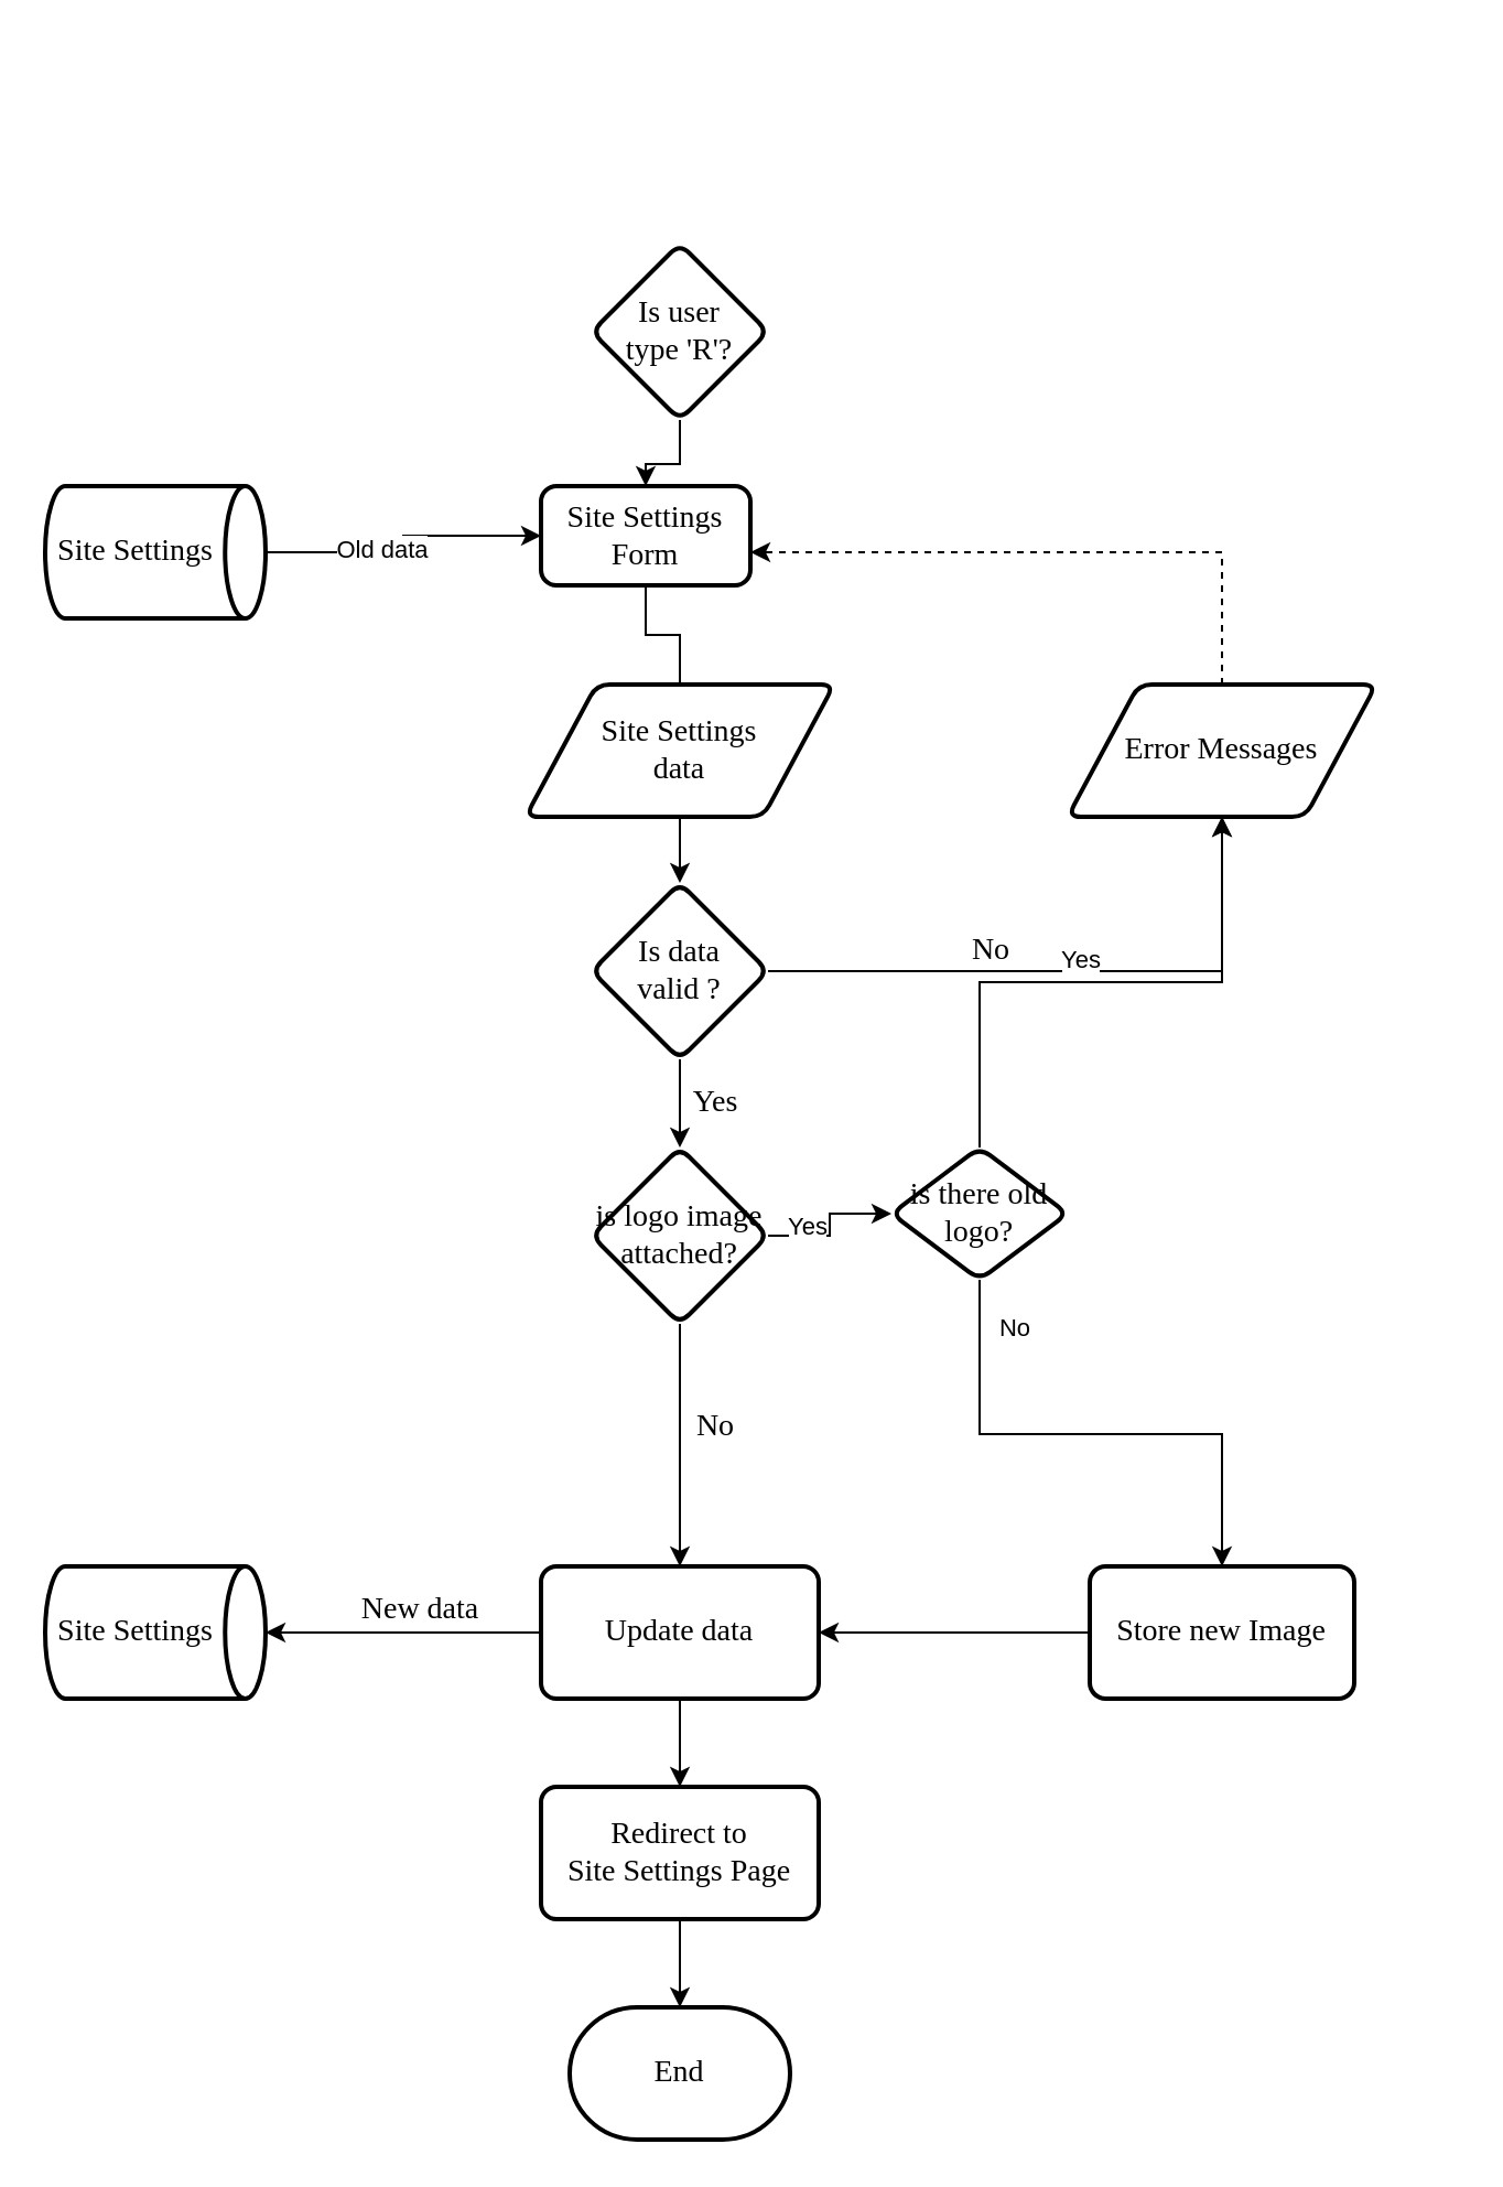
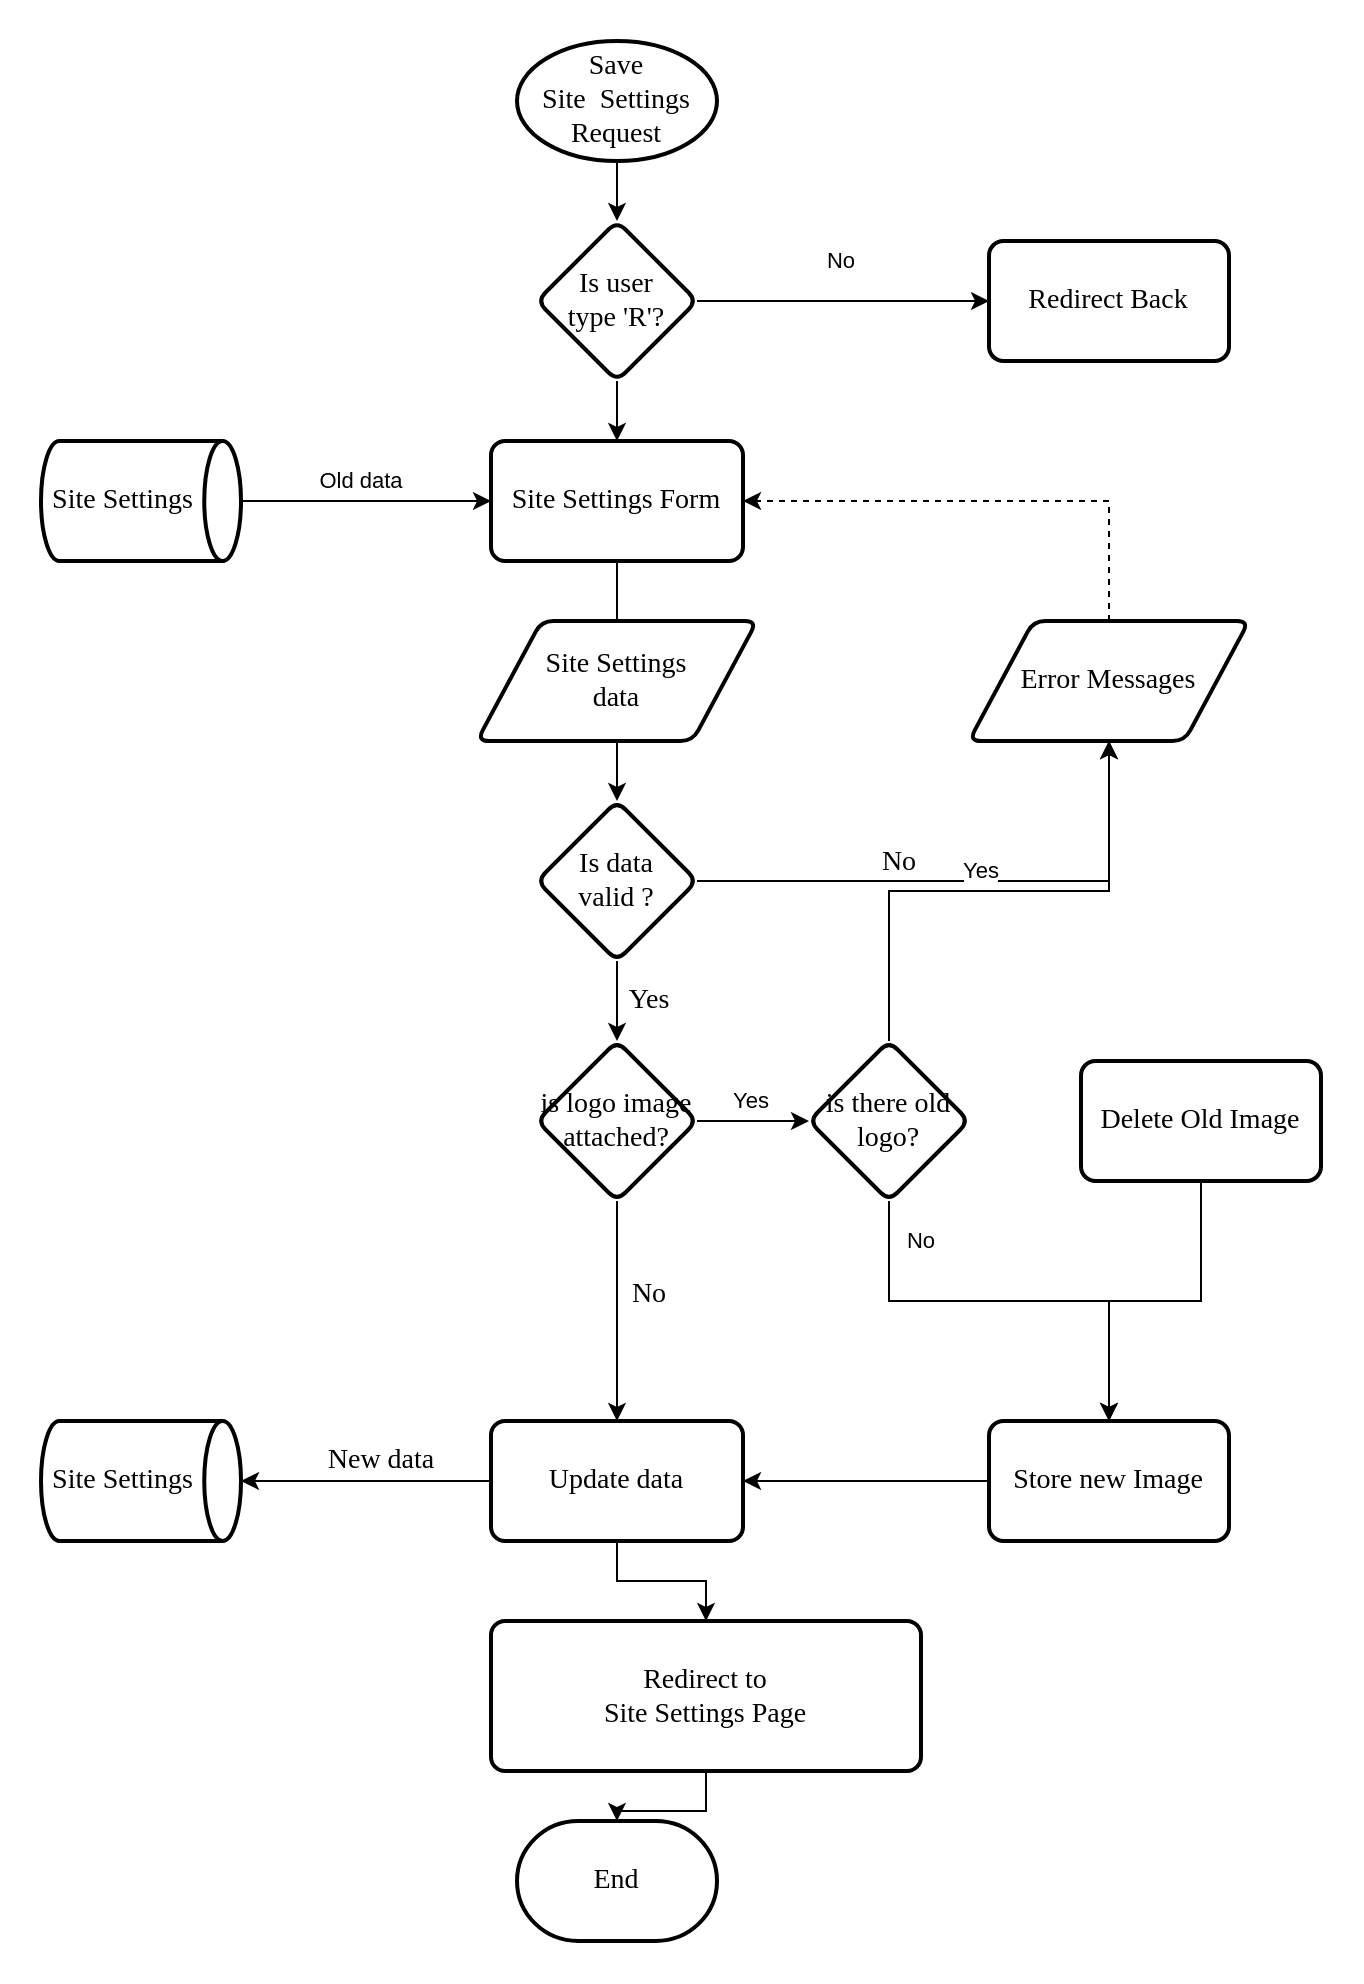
  <mxCell id="0" />
  <mxCell id="1" parent="0" />
+ <mxCell id="2" value="" style="edgeStyle=orthogonalEdgeStyle;rounded=0;orthogonalLoop=1;jettySize=auto;html=1;" parent="1" source="3" target="26" edge="1"><mxGeometry relative="1" as="geometry"><mxPoint x="308" y="110" as="targetPoint" /></mxGeometry></mxCell>
+ <mxCell id="3" value="Save &lt;br&gt;Site&amp;nbsp; Settings&lt;br&gt;Request" style="strokeWidth=2;html=1;shape=mxgraph.flowchart.start_1;whiteSpace=wrap;fontFamily=Times New Roman;fontSize=14;" parent="1" vertex="1"><mxGeometry x="258" y="20" width="100" height="60" as="geometry" /></mxCell>
  <mxCell id="4" style="edgeStyle=orthogonalEdgeStyle;rounded=0;orthogonalLoop=1;jettySize=auto;html=1;fontFamily=Times New Roman;fontSize=14;endArrow=none;" parent="1" source="11" target="6" edge="1"><mxGeometry relative="1" as="geometry"><mxPoint x="308" y="280" as="sourcePoint" /></mxGeometry></mxCell>
  <mxCell id="5" value="" style="edgeStyle=orthogonalEdgeStyle;rounded=0;orthogonalLoop=1;jettySize=auto;html=1;fontFamily=Times New Roman;fontSize=14;" parent="1" source="6" target="10" edge="1"><mxGeometry relative="1" as="geometry" /></mxCell>
  <mxCell id="6" value="Site Settings &lt;br&gt;data" style="shape=parallelogram;html=1;strokeWidth=2;perimeter=parallelogramPerimeter;whiteSpace=wrap;rounded=1;arcSize=12;size=0.23;fontFamily=Times New Roman;fontSize=14;" parent="1" vertex="1"><mxGeometry x="238" y="310" width="140" height="60" as="geometry" /></mxCell>
  <mxCell id="7" style="edgeStyle=orthogonalEdgeStyle;rounded=0;orthogonalLoop=1;jettySize=auto;html=1;fontFamily=Times New Roman;fontSize=14;" parent="1" source="10" target="13" edge="1"><mxGeometry relative="1" as="geometry" /></mxCell>
  <mxCell id="8" value="No" style="edgeLabel;html=1;align=center;verticalAlign=middle;resizable=0;points=[];fontSize=14;fontFamily=Times New Roman;" parent="7" connectable="0" vertex="1"><mxGeometry x="-0.195" y="3" relative="1" as="geometry"><mxPoint x="-11" y="-7" as="offset" /></mxGeometry></mxCell>
  <mxCell id="9" value="Yes" style="edgeStyle=orthogonalEdgeStyle;rounded=0;orthogonalLoop=1;jettySize=auto;html=1;fontFamily=Times New Roman;fontSize=14;" parent="1" source="10" target="16" edge="1"><mxGeometry y="16" relative="1" as="geometry"><mxPoint as="offset" /></mxGeometry></mxCell>
  <mxCell id="10" value="Is data&lt;br&gt;valid ?" style="rhombus;whiteSpace=wrap;html=1;fontSize=14;fontFamily=Times New Roman;strokeWidth=2;rounded=1;arcSize=12;" parent="1" vertex="1"><mxGeometry x="268" y="400" width="80" height="80" as="geometry" /></mxCell>
- <mxCell id="11" value="Site Settings Form" style="rounded=1;whiteSpace=wrap;html=1;absoluteArcSize=1;arcSize=14;strokeWidth=2;fontFamily=Times New Roman;fontSize=14;" parent="1" vertex="1"><mxGeometry x="245" y="220" width="95" height="45" as="geometry" /></mxCell>
+ <mxCell id="11" value="Site Settings Form" style="rounded=1;whiteSpace=wrap;html=1;absoluteArcSize=1;arcSize=14;strokeWidth=2;fontFamily=Times New Roman;fontSize=14;" parent="1" vertex="1"><mxGeometry x="245" y="220" width="126" height="60" as="geometry" /></mxCell>
  <mxCell id="12" style="edgeStyle=orthogonalEdgeStyle;rounded=0;orthogonalLoop=1;jettySize=auto;html=1;fontFamily=Times New Roman;fontSize=14;dashed=1;" parent="1" source="13" target="11" edge="1"><mxGeometry relative="1" as="geometry"><Array as="points"><mxPoint x="554" y="250" /></Array></mxGeometry></mxCell>
  <mxCell id="13" value="Error Messages" style="shape=parallelogram;html=1;strokeWidth=2;perimeter=parallelogramPerimeter;whiteSpace=wrap;rounded=1;arcSize=12;size=0.23;fontFamily=Times New Roman;fontSize=14;" parent="1" vertex="1"><mxGeometry x="484" y="310" width="140" height="60" as="geometry" /></mxCell>
  <mxCell id="14" value="No" style="edgeStyle=orthogonalEdgeStyle;rounded=0;orthogonalLoop=1;jettySize=auto;html=1;fontFamily=Times New Roman;fontSize=14;" parent="1" source="16" target="18" edge="1"><mxGeometry x="-0.143" y="16" relative="1" as="geometry"><mxPoint as="offset" /></mxGeometry></mxCell>
  <mxCell id="15" value="Yes" style="edgeStyle=orthogonalEdgeStyle;rounded=0;orthogonalLoop=1;jettySize=auto;html=1;" parent="1" source="16" target="30" edge="1"><mxGeometry x="-0.03" y="10" relative="1" as="geometry"><mxPoint as="offset" /></mxGeometry></mxCell>
  <mxCell id="16" value="is logo image attached?" style="rhombus;whiteSpace=wrap;html=1;fontSize=14;fontFamily=Times New Roman;strokeWidth=2;rounded=1;arcSize=12;" parent="1" vertex="1"><mxGeometry x="268" y="520" width="80" height="80" as="geometry" /></mxCell>
  <mxCell id="17" style="edgeStyle=orthogonalEdgeStyle;rounded=0;orthogonalLoop=1;jettySize=auto;html=1;fontFamily=Times New Roman;fontSize=14;" parent="1" source="18" target="22" edge="1"><mxGeometry relative="1" as="geometry" /></mxCell>
  <mxCell id="18" value="Update data" style="rounded=1;whiteSpace=wrap;html=1;absoluteArcSize=1;arcSize=14;strokeWidth=2;fontFamily=Times New Roman;fontSize=14;" parent="1" vertex="1"><mxGeometry x="245" y="710" width="126" height="60" as="geometry" /></mxCell>
  <mxCell id="19" value="New data" style="edgeStyle=orthogonalEdgeStyle;rounded=0;orthogonalLoop=1;jettySize=auto;html=1;fontFamily=Times New Roman;fontSize=14;" parent="1" source="18" target="20" edge="1"><mxGeometry x="-0.12" y="-10" relative="1" as="geometry"><mxPoint x="110" y="840" as="sourcePoint" /><mxPoint as="offset" /></mxGeometry></mxCell>
  <mxCell id="20" value="Site Settings&amp;nbsp; &amp;nbsp; &amp;nbsp;" style="strokeWidth=2;html=1;shape=mxgraph.flowchart.direct_data;whiteSpace=wrap;fontFamily=Times New Roman;fontSize=14;" parent="1" vertex="1"><mxGeometry x="20" y="710" width="100" height="60" as="geometry" /></mxCell>
  <mxCell id="21" style="edgeStyle=orthogonalEdgeStyle;rounded=0;orthogonalLoop=1;jettySize=auto;html=1;fontFamily=Times New Roman;fontSize=14;" parent="1" source="22" target="23" edge="1"><mxGeometry relative="1" as="geometry" /></mxCell>
- <mxCell id="22" value="Redirect to &lt;br&gt;Site Settings Page" style="rounded=1;whiteSpace=wrap;html=1;absoluteArcSize=1;arcSize=14;strokeWidth=2;fontFamily=Times New Roman;fontSize=14;" parent="1" vertex="1"><mxGeometry x="245" y="810" width="126" height="60" as="geometry" /></mxCell>
+ <mxCell id="22" value="Redirect to &lt;br&gt;Site Settings Page" style="rounded=1;whiteSpace=wrap;html=1;absoluteArcSize=1;arcSize=14;strokeWidth=2;fontFamily=Times New Roman;fontSize=14;" parent="1" vertex="1"><mxGeometry x="245" y="810" width="215" height="75" as="geometry" /></mxCell>
  <mxCell id="23" value="End" style="strokeWidth=2;html=1;shape=mxgraph.flowchart.terminator;whiteSpace=wrap;fontFamily=Times New Roman;fontSize=14;" parent="1" vertex="1"><mxGeometry x="258" y="910" width="100" height="60" as="geometry" /></mxCell>
+ <mxCell id="24" value="No" style="edgeStyle=orthogonalEdgeStyle;rounded=0;orthogonalLoop=1;jettySize=auto;html=1;" parent="1" source="26" target="27" edge="1"><mxGeometry x="-0.014" y="20" relative="1" as="geometry"><mxPoint as="offset" /></mxGeometry></mxCell>
  <mxCell id="25" style="edgeStyle=orthogonalEdgeStyle;rounded=0;orthogonalLoop=1;jettySize=auto;html=1;" parent="1" source="26" target="11" edge="1"><mxGeometry relative="1" as="geometry" /></mxCell>
  <mxCell id="26" value="Is user&lt;br&gt;type 'R'?" style="rhombus;whiteSpace=wrap;html=1;fontSize=14;fontFamily=Times New Roman;strokeWidth=2;rounded=1;arcSize=12;" parent="1" vertex="1"><mxGeometry x="268" y="110" width="80" height="80" as="geometry" /></mxCell>
+ <mxCell id="27" value="Redirect Back" style="whiteSpace=wrap;html=1;fontSize=14;fontFamily=Times New Roman;strokeWidth=2;rounded=1;arcSize=12;" parent="1" vertex="1"><mxGeometry x="494" y="120" width="120" height="60" as="geometry" /></mxCell>
  <mxCell id="28" value="Yes" style="edgeStyle=orthogonalEdgeStyle;rounded=0;orthogonalLoop=1;jettySize=auto;html=1;" parent="1" source="30" target="13" edge="1"><mxGeometry x="-0.071" y="10" relative="1" as="geometry"><mxPoint as="offset" /></mxGeometry></mxCell>
  <mxCell id="29" value="No" style="edgeStyle=orthogonalEdgeStyle;rounded=0;orthogonalLoop=1;jettySize=auto;html=1;" parent="1" source="30" target="34" edge="1"><mxGeometry x="-0.818" y="16" relative="1" as="geometry"><Array as="points"><mxPoint x="444" y="650" /><mxPoint x="554" y="650" /></Array><mxPoint as="offset" /></mxGeometry></mxCell>
- <mxCell id="30" value="is there old logo?" style="rhombus;whiteSpace=wrap;html=1;fontSize=14;fontFamily=Times New Roman;strokeWidth=2;rounded=1;arcSize=12;" parent="1" vertex="1"><mxGeometry x="404" y="520" width="80" height="60" as="geometry" /></mxCell>
+ <mxCell id="30" value="is there old logo?" style="rhombus;whiteSpace=wrap;html=1;fontSize=14;fontFamily=Times New Roman;strokeWidth=2;rounded=1;arcSize=12;" parent="1" vertex="1"><mxGeometry x="404" y="520" width="80" height="80" as="geometry" /></mxCell>
+ <mxCell id="31" value="" style="edgeStyle=orthogonalEdgeStyle;rounded=0;orthogonalLoop=1;jettySize=auto;html=1;" parent="1" source="32" target="34" edge="1"><mxGeometry relative="1" as="geometry" /></mxCell>
+ <mxCell id="32" value="Delete Old Image" style="whiteSpace=wrap;html=1;fontSize=14;fontFamily=Times New Roman;strokeWidth=2;rounded=1;arcSize=12;" parent="1" vertex="1"><mxGeometry x="540" y="530" width="120" height="60" as="geometry" /></mxCell>
  <mxCell id="33" style="edgeStyle=orthogonalEdgeStyle;rounded=0;orthogonalLoop=1;jettySize=auto;html=1;" parent="1" source="34" target="18" edge="1"><mxGeometry relative="1" as="geometry" /></mxCell>
  <mxCell id="34" value="Store new Image" style="whiteSpace=wrap;html=1;fontSize=14;fontFamily=Times New Roman;strokeWidth=2;rounded=1;arcSize=12;" parent="1" vertex="1"><mxGeometry x="494" y="710" width="120" height="60" as="geometry" /></mxCell>
  <mxCell id="35" value="Old data" style="edgeStyle=orthogonalEdgeStyle;rounded=0;orthogonalLoop=1;jettySize=auto;html=1;" edge="1" parent="1" source="36" target="11"><mxGeometry x="-0.04" y="10" relative="1" as="geometry"><mxPoint as="offset" /></mxGeometry></mxCell>
  <mxCell id="36" value="Site Settings&amp;nbsp; &amp;nbsp; &amp;nbsp;" style="strokeWidth=2;html=1;shape=mxgraph.flowchart.direct_data;whiteSpace=wrap;fontFamily=Times New Roman;fontSize=14;" vertex="1" parent="1"><mxGeometry x="20" y="220" width="100" height="60" as="geometry" /></mxCell>
